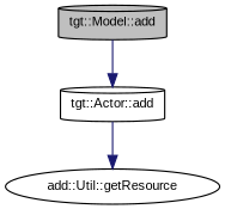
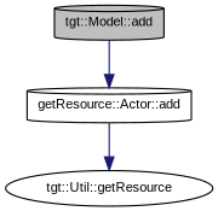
  digraph {
    fontname="Liberation Sans"
    rankdir=TB
    node [color=black fillcolor=white fontname="Liberation Sans" fontsize=10 shape=cylinder style=filled]
    edge [color=midnightblue fontname="Liberation Sans" fontsize=10 labelfontname=Helvetica labelfontsize=10 style=solid]
    n1 [fillcolor=grey75 fontcolor=black height=0.2 label="tgt::Model::add" width=0.4]
-   n2 [height=0.2 label="tgt::Actor::add" width=0.4]
-   n3 [height=0.2 label="add::Util::getResource" shape=ellipse width=0.4]
+   n2 [height=0.2 label="getResource::Actor::add" width=0.4]
+   n3 [height=0.2 label="tgt::Util::getResource" shape=ellipse width=0.4]
    n1 -> n2
    n2 -> n3
  }
